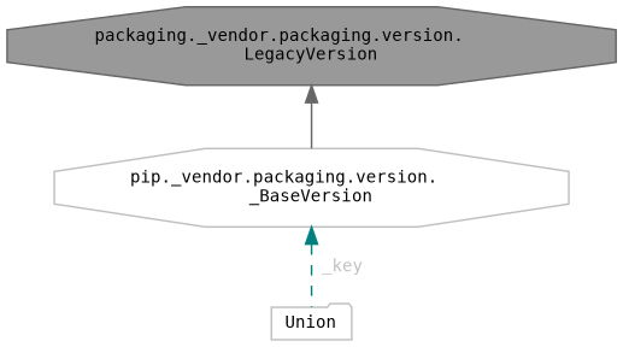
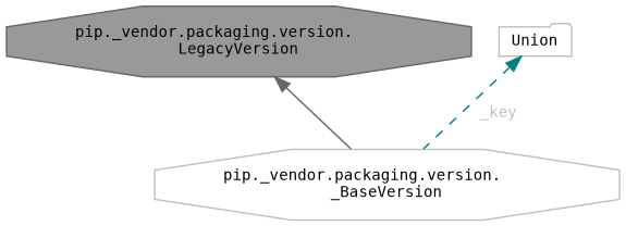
  digraph {
    fontname="DejaVu Sans Mono"
    node [color=grey75 fillcolor=white fontname="DejaVu Sans Mono" fontsize=10 shape=octagon style=filled]
    edge [dir=back fontname="DejaVu Sans Mono" fontsize=10 labelfontname=Helvetica labelfontsize=10]
-   n1 [color=gray40 fillcolor=grey60 fontcolor=black height=0.2 label="packaging._vendor.packaging.version.\lLegacyVersion" width=0.4]
+   n1 [color=gray40 fillcolor=grey60 fontcolor=black height=0.2 label="pip._vendor.packaging.version.\lLegacyVersion" width=0.4]
    n2 [height=0.2 label="pip._vendor.packaging.version.\l_BaseVersion" width=0.4]
    n3 [height=0.2 label=Union shape=folder width=0.4]
    n1 -> n2 [color=gray40 style=solid]
-   n2 -> n3 [color=teal fontcolor=grey label=" _key" style=dashed]
+   n3 -> n2 [color=teal fontcolor=grey label=" _key" style=dashed]
  }
